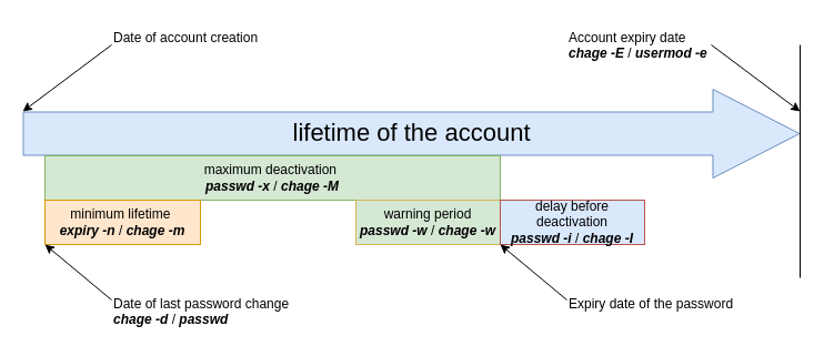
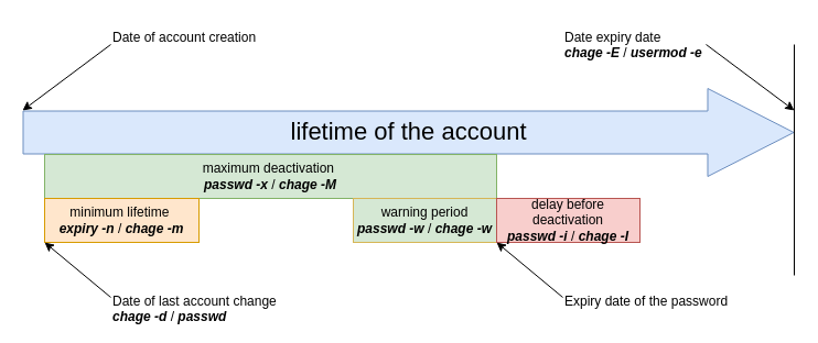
  <mxCell id="0" />
  <mxCell id="1" parent="0" />
  <mxCell id="2" value="lifetime of the account" style="shape=flexArrow;endArrow=classic;html=1;endWidth=40;endSize=25.67;width=39;fillColor=#dae8fc;strokeColor=#6c8ebf;fontSize=22;labelBackgroundColor=none;" edge="1" parent="1"><mxGeometry width="50" height="50" relative="1" as="geometry"><mxPoint x="20" y="120" as="sourcePoint" /><mxPoint x="720" y="120" as="targetPoint" /></mxGeometry></mxCell>
  <mxCell id="3" value="maximum deactivation&amp;nbsp;&lt;br&gt;&lt;b&gt;&lt;i&gt;passwd -x&lt;/i&gt;&lt;/b&gt; / &lt;b&gt;&lt;i&gt;chage -M&lt;/i&gt;&lt;/b&gt;" style="rounded=0;whiteSpace=wrap;html=1;fillColor=#d5e8d4;strokeColor=#82b366;" vertex="1" parent="1"><mxGeometry x="40" y="140" width="410" height="40" as="geometry" /></mxCell>
  <mxCell id="4" value="minimum lifetime&amp;nbsp;&lt;br&gt;&lt;b&gt;&lt;i&gt;expiry -n&lt;/i&gt;&lt;/b&gt;&amp;nbsp;/ &lt;b&gt;&lt;i&gt;chage -m&lt;/i&gt;&lt;/b&gt;" style="rounded=0;whiteSpace=wrap;html=1;fillColor=#ffe6cc;strokeColor=#d79b00;" vertex="1" parent="1"><mxGeometry x="40" y="180" width="140" height="40" as="geometry" /></mxCell>
  <mxCell id="5" value="warning period&lt;br&gt;&lt;i style=&quot;font-weight: bold&quot;&gt;passwd -w&lt;/i&gt;&amp;nbsp;/ &lt;b&gt;&lt;i&gt;chage -w&lt;/i&gt;&lt;/b&gt;" style="rounded=0;whiteSpace=wrap;html=1;fillColor=#d5e8d4;strokeColor=#d6b656;" vertex="1" parent="1"><mxGeometry x="320" y="180" width="130" height="40" as="geometry" /></mxCell>
- <mxCell id="6" value="delay before deactivation&lt;br&gt;&lt;i style=&quot;font-weight: bold&quot;&gt;passwd -i&lt;/i&gt;&amp;nbsp;/ &lt;b&gt;&lt;i&gt;chage -I&lt;/i&gt;&lt;/b&gt;" style="rounded=0;whiteSpace=wrap;html=1;fillColor=#dae8fc;strokeColor=#b85450;" vertex="1" parent="1"><mxGeometry x="450" y="180" width="130" height="40" as="geometry" /></mxCell>
+ <mxCell id="6" value="delay before deactivation&lt;br&gt;&lt;i style=&quot;font-weight: bold&quot;&gt;passwd -i&lt;/i&gt;&amp;nbsp;/ &lt;b&gt;&lt;i&gt;chage -I&lt;/i&gt;&lt;/b&gt;" style="rounded=0;whiteSpace=wrap;html=1;fillColor=#f8cecc;strokeColor=#b85450;" vertex="1" parent="1"><mxGeometry x="450" y="180" width="130" height="40" as="geometry" /></mxCell>
  <mxCell id="7" value="" style="endArrow=none;html=1;" edge="1" parent="1"><mxGeometry width="50" height="50" relative="1" as="geometry"><mxPoint x="720" y="250" as="sourcePoint" /><mxPoint x="720" y="40" as="targetPoint" /></mxGeometry></mxCell>
  <mxCell id="8" value="" style="endArrow=classic;html=1;" edge="1" parent="1"><mxGeometry width="50" height="50" relative="1" as="geometry"><mxPoint x="100" y="40" as="sourcePoint" /><mxPoint x="20" y="100" as="targetPoint" /></mxGeometry></mxCell>
  <mxCell id="9" value="" style="endArrow=classic;html=1;" edge="1" parent="1"><mxGeometry width="50" height="50" relative="1" as="geometry"><mxPoint x="640" y="40" as="sourcePoint" /><mxPoint x="720" y="100" as="targetPoint" /></mxGeometry></mxCell>
  <mxCell id="10" value="" style="endArrow=classic;html=1;" edge="1" parent="1"><mxGeometry width="50" height="50" relative="1" as="geometry"><mxPoint x="100" y="270" as="sourcePoint" /><mxPoint x="40" y="220" as="targetPoint" /></mxGeometry></mxCell>
  <mxCell id="11" value="" style="endArrow=classic;html=1;" edge="1" parent="1"><mxGeometry width="50" height="50" relative="1" as="geometry"><mxPoint x="510" y="270" as="sourcePoint" /><mxPoint x="450" y="220" as="targetPoint" /></mxGeometry></mxCell>
  <mxCell id="12" value="Date of account creation" style="text;whiteSpace=wrap;html=1;" vertex="1" parent="1"><mxGeometry x="100" y="20" width="160" height="30" as="geometry" /></mxCell>
- <mxCell id="13" value="Account expiry date&lt;br&gt;&lt;i&gt;&lt;b&gt;chage -E&lt;/b&gt;&lt;/i&gt; / &lt;i&gt;&lt;b&gt;usermod -e&lt;/b&gt;&lt;/i&gt;" style="text;whiteSpace=wrap;html=1;" vertex="1" parent="1"><mxGeometry x="510" y="20" width="130" height="30" as="geometry" /></mxCell>
- <mxCell id="14" value="Date of last password change&lt;br&gt;&lt;i&gt;&lt;b&gt;chage -d&lt;/b&gt;&lt;/i&gt; / &lt;i&gt;&lt;b&gt;passwd&lt;/b&gt;&lt;/i&gt;" style="text;whiteSpace=wrap;html=1;" vertex="1" parent="1"><mxGeometry x="100" y="260" width="180" height="30" as="geometry" /></mxCell>
+ <mxCell id="13" value="Date expiry date&lt;br&gt;&lt;i&gt;&lt;b&gt;chage -E&lt;/b&gt;&lt;/i&gt; / &lt;i&gt;&lt;b&gt;usermod -e&lt;/b&gt;&lt;/i&gt;" style="text;whiteSpace=wrap;html=1;" vertex="1" parent="1"><mxGeometry x="510" y="20" width="130" height="30" as="geometry" /></mxCell>
+ <mxCell id="14" value="Date of last account change&lt;br&gt;&lt;i&gt;&lt;b&gt;chage -d&lt;/b&gt;&lt;/i&gt; / &lt;i&gt;&lt;b&gt;passwd&lt;/b&gt;&lt;/i&gt;" style="text;whiteSpace=wrap;html=1;" vertex="1" parent="1"><mxGeometry x="100" y="260" width="180" height="30" as="geometry" /></mxCell>
  <mxCell id="15" value="Expiry date of the password" style="text;whiteSpace=wrap;html=1;" vertex="1" parent="1"><mxGeometry x="510" y="260" width="170" height="30" as="geometry" /></mxCell>
